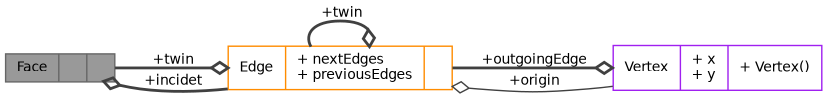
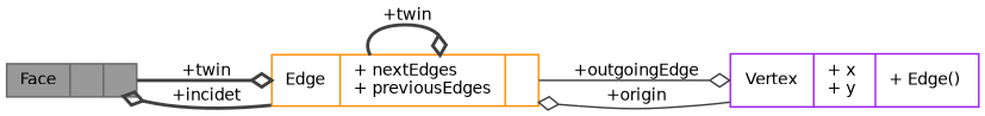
  digraph {
    rankdir=LR
    node [fillcolor=white fontname=Helvetica fontsize=10 shape=record style=filled]
    edge [arrowhead=odiamond color=grey25 fontname=Helvetica fontsize=10 labelfontname=Helvetica labelfontsize=10 style=bold]
    n1 [color=gray40 fillcolor=grey60 fontcolor=black height=0.2 label="{Face\n||}" width=0.4]
    n2 [color=darkorange height=0.2 label="{Edge\n|+ nextEdges\l+ previousEdges\l|}" width=0.4]
-   n3 [color=purple height=0.2 label="{Vertex\n|+ x\l+ y\l|+ Vertex()\l}" width=0.4]
+   n3 [color=purple height=0.2 label="{Vertex\n|+ x\l+ y\l|+ Edge()\l}" width=0.4]
    n1 -> n2 [label=" +twin"]
    n2 -> n1 [label=" +incidet"]
    n2 -> n2 [label=" +twin"]
-   n2 -> n3 [label=" +outgoingEdge"]
+   n2 -> n3 [label=" +outgoingEdge" style=solid]
    n3 -> n2 [label=" +origin" style=solid]
  }
